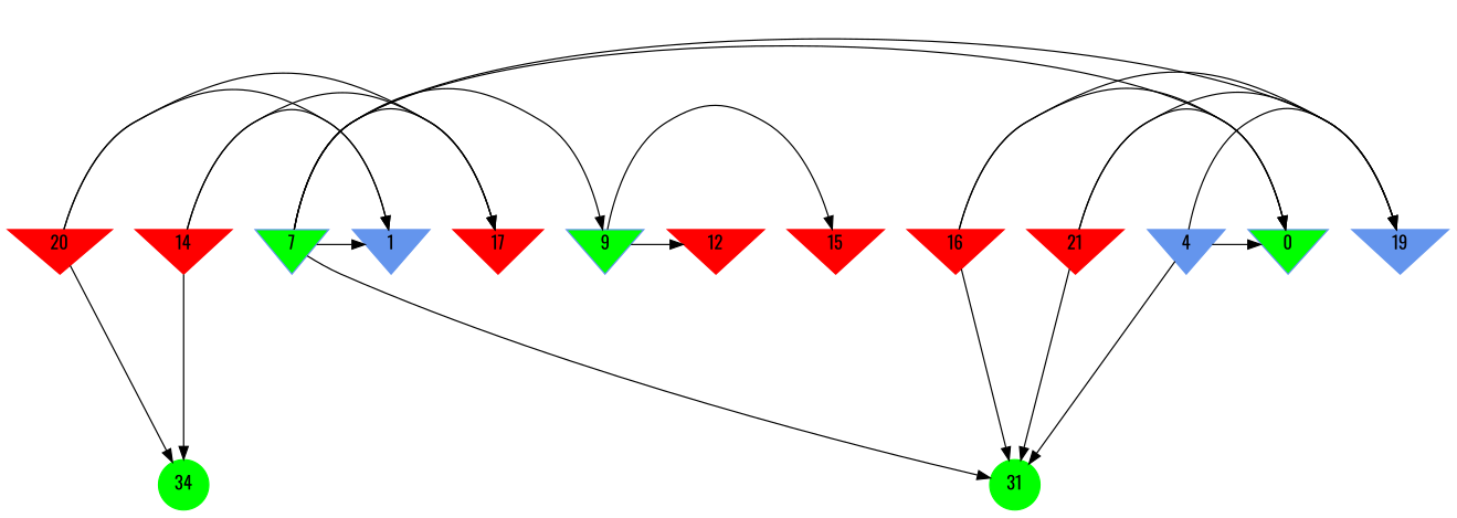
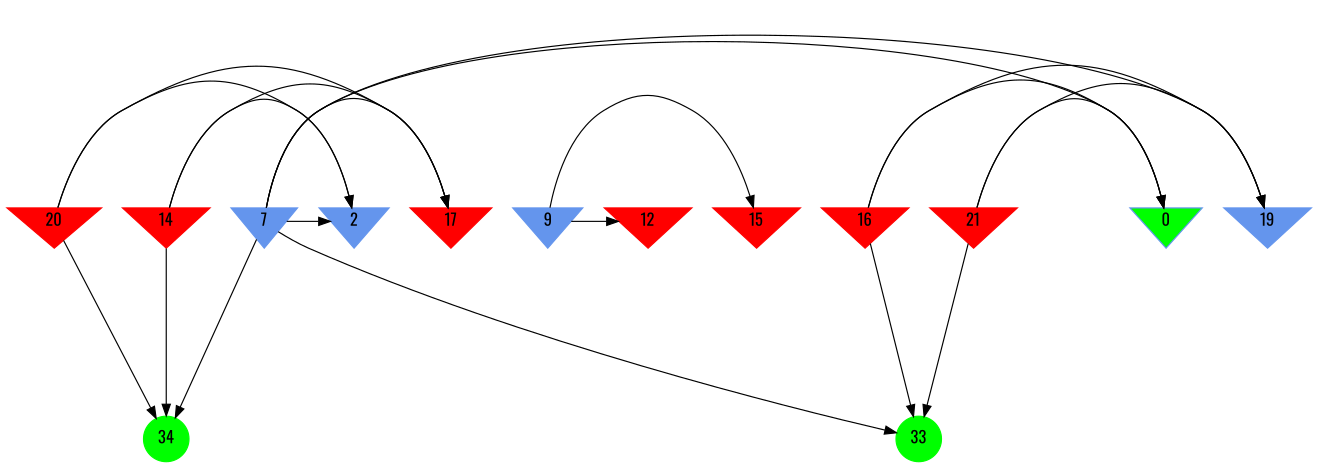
  digraph {
    fontname=Oswald
    ranksep=2.0
    node [color=red fontname=Oswald shape=invtriangle style=filled]
    edge [fontname=Oswald]
    0 [color=cornflowerblue fillcolor=green]
-   1 [color=cornflowerblue]
-   4 [color=cornflowerblue]
-   7 [color=cornflowerblue fillcolor=green]
-   9 [color=cornflowerblue fillcolor=green]
+   1 [color=cornflowerblue label=2]
+   7 [color=cornflowerblue]
+   9 [color=cornflowerblue]
    n6 [color=cornflowerblue label=19]
    12
    14
    15
    16
    17
    20
    21
    n14 [color=green label=34 shape=circle]
-   31 [color=green shape=circle]
+   31 [color=green shape=circle label=33]
    subgraph sub_1 {
      rank=same
      0
      1
-     4
      7
      9
      n6
      12
      14
      15
      16
      17
      20
      21
    }
    subgraph sub_2 {
      rank=same
    }
    subgraph sub_3 {
      rank=same
      n14
      31
    }
-   4 -> 0
-   4 -> n6
-   4 -> 31
    7 -> 0
    7 -> 1
    7 -> n6
    7 -> 17
-   7 -> 9
+   7 -> n14
    7 -> 31
    9 -> 12
    9 -> 15
    14 -> 1
    14 -> 17
    14 -> n14
    16 -> 0
    16 -> n6
    16 -> 31
    20 -> 1
    20 -> 17
    20 -> n14
    21 -> 0
    21 -> n6
    21 -> 31
  }
